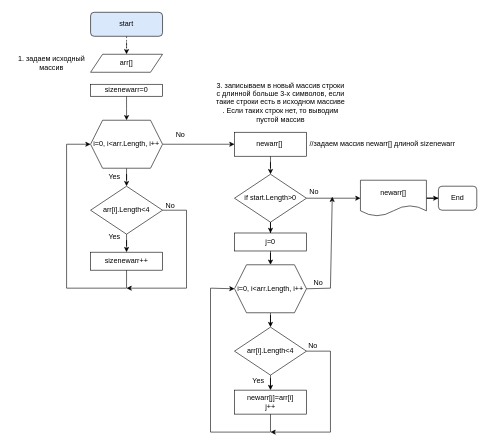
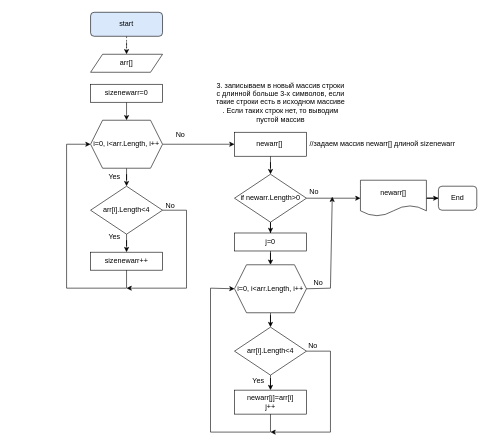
  <mxCell id="0" />
  <mxCell id="1" parent="0" />
  <mxCell id="2" value="" style="edgeStyle=orthogonalEdgeStyle;rounded=0;orthogonalLoop=1;jettySize=auto;html=1;entryX=0.5;entryY=0;entryDx=0;entryDy=0;dashed=1;" edge="1" parent="1" source="3" target="4"><mxGeometry relative="1" as="geometry"><Array as="points" /></mxGeometry></mxCell>
  <mxCell id="3" value="start" style="rounded=1;whiteSpace=wrap;html=1;fontSize=12;glass=0;strokeWidth=1;shadow=0;fillColor=#dae8fc;" parent="1" vertex="1"><mxGeometry x="150" y="20" width="120" height="40" as="geometry" /></mxCell>
  <mxCell id="4" value="arr[]" style="shape=parallelogram;perimeter=parallelogramPerimeter;whiteSpace=wrap;html=1;fixedSize=1;" vertex="1" parent="1"><mxGeometry x="150" y="90" width="120" height="30" as="geometry" /></mxCell>
  <mxCell id="5" value="" style="edgeStyle=orthogonalEdgeStyle;rounded=0;orthogonalLoop=1;jettySize=auto;html=1;" edge="1" parent="1" source="6"><mxGeometry relative="1" as="geometry"><mxPoint x="210" y="200" as="targetPoint" /></mxGeometry></mxCell>
- <mxCell id="6" value="sizenewarr=0" style="rounded=0;whiteSpace=wrap;html=1;" vertex="1" parent="1"><mxGeometry x="150" y="140" width="120" height="20" as="geometry" /></mxCell>
+ <mxCell id="6" value="sizenewarr=0" style="rounded=0;whiteSpace=wrap;html=1;" vertex="1" parent="1"><mxGeometry x="150" y="140" width="120" height="30" as="geometry" /></mxCell>
  <mxCell id="7" value="" style="edgeStyle=orthogonalEdgeStyle;rounded=0;orthogonalLoop=1;jettySize=auto;html=1;" edge="1" parent="1" source="9" target="11"><mxGeometry relative="1" as="geometry" /></mxCell>
  <mxCell id="8" value="" style="edgeStyle=orthogonalEdgeStyle;rounded=0;orthogonalLoop=1;jettySize=auto;html=1;entryX=0;entryY=0.5;entryDx=0;entryDy=0;" edge="1" parent="1" source="9" target="42"><mxGeometry relative="1" as="geometry"><mxPoint x="390" y="240" as="targetPoint" /></mxGeometry></mxCell>
  <mxCell id="9" value="i=0, i&amp;lt;arr.Length, i++" style="shape=hexagon;perimeter=hexagonPerimeter2;whiteSpace=wrap;html=1;fixedSize=1;" vertex="1" parent="1"><mxGeometry x="150" y="200" width="120" height="80" as="geometry" /></mxCell>
  <mxCell id="10" value="" style="edgeStyle=orthogonalEdgeStyle;rounded=0;orthogonalLoop=1;jettySize=auto;html=1;" edge="1" parent="1" source="11" target="12"><mxGeometry relative="1" as="geometry" /></mxCell>
  <mxCell id="11" value="arr[i].Length&amp;lt;4" style="rhombus;whiteSpace=wrap;html=1;" vertex="1" parent="1"><mxGeometry x="150" y="310" width="120" height="80" as="geometry" /></mxCell>
  <mxCell id="12" value="sizenewarr++" style="rounded=0;whiteSpace=wrap;html=1;" vertex="1" parent="1"><mxGeometry x="150" y="420" width="120" height="30" as="geometry" /></mxCell>
  <mxCell id="13" value="Yes" style="text;html=1;align=center;verticalAlign=middle;whiteSpace=wrap;rounded=0;" vertex="1" parent="1"><mxGeometry x="160" y="280" width="60" height="30" as="geometry" /></mxCell>
  <mxCell id="14" value="Yes" style="text;html=1;align=center;verticalAlign=middle;whiteSpace=wrap;rounded=0;" vertex="1" parent="1"><mxGeometry x="160" y="380" width="60" height="30" as="geometry" /></mxCell>
  <mxCell id="15" value="" style="endArrow=classic;html=1;rounded=0;exitX=0.5;exitY=1;exitDx=0;exitDy=0;entryX=0;entryY=0.5;entryDx=0;entryDy=0;" edge="1" parent="1" source="12" target="9"><mxGeometry width="50" height="50" relative="1" as="geometry"><mxPoint x="240" y="280" as="sourcePoint" /><mxPoint x="250" y="490" as="targetPoint" /><Array as="points"><mxPoint x="210" y="480" /><mxPoint x="110" y="480" /><mxPoint x="110" y="240" /></Array></mxGeometry></mxCell>
  <mxCell id="16" value="" style="endArrow=classic;html=1;rounded=0;exitX=1;exitY=0.5;exitDx=0;exitDy=0;" edge="1" parent="1" source="11"><mxGeometry width="50" height="50" relative="1" as="geometry"><mxPoint x="240" y="280" as="sourcePoint" /><mxPoint x="210" y="480" as="targetPoint" /><Array as="points"><mxPoint x="310" y="350" /><mxPoint x="310" y="480" /></Array></mxGeometry></mxCell>
  <mxCell id="17" value="No" style="text;html=1;align=center;verticalAlign=middle;whiteSpace=wrap;rounded=0;" vertex="1" parent="1"><mxGeometry x="253" y="327" width="60" height="30" as="geometry" /></mxCell>
  <mxCell id="18" value="" style="edgeStyle=orthogonalEdgeStyle;rounded=0;orthogonalLoop=1;jettySize=auto;html=1;" edge="1" parent="1" source="20" target="22"><mxGeometry relative="1" as="geometry" /></mxCell>
  <mxCell id="19" value="" style="edgeStyle=orthogonalEdgeStyle;rounded=0;orthogonalLoop=1;jettySize=auto;html=1;entryX=0.5;entryY=0;entryDx=0;entryDy=0;" edge="1" parent="1" source="20" target="28"><mxGeometry relative="1" as="geometry" /></mxCell>
- <mxCell id="20" value="if start.Length&amp;gt;0" style="rhombus;whiteSpace=wrap;html=1;" vertex="1" parent="1"><mxGeometry x="390" y="290" width="120" height="80" as="geometry" /></mxCell>
+ <mxCell id="20" value="if newarr.Length&amp;gt;0" style="rhombus;whiteSpace=wrap;html=1;" vertex="1" parent="1"><mxGeometry x="390" y="290" width="120" height="80" as="geometry" /></mxCell>
  <mxCell id="21" value="" style="edgeStyle=orthogonalEdgeStyle;rounded=0;orthogonalLoop=1;jettySize=auto;html=1;" edge="1" parent="1" source="22" target="23"><mxGeometry relative="1" as="geometry" /></mxCell>
  <mxCell id="22" value="newarr[]" style="shape=document;whiteSpace=wrap;html=1;boundedLbl=1;" vertex="1" parent="1"><mxGeometry x="600" y="300" width="110" height="60" as="geometry" /></mxCell>
  <mxCell id="23" value="End" style="rounded=1;whiteSpace=wrap;html=1;fontSize=12;glass=0;strokeWidth=1;shadow=0;" vertex="1" parent="1"><mxGeometry x="730" y="310" width="64" height="40" as="geometry" /></mxCell>
  <mxCell id="24" value="No" style="text;html=1;align=center;verticalAlign=middle;whiteSpace=wrap;rounded=0;" vertex="1" parent="1"><mxGeometry x="493" y="305" width="60" height="30" as="geometry" /></mxCell>
  <mxCell id="25" value="" style="edgeStyle=orthogonalEdgeStyle;rounded=0;orthogonalLoop=1;jettySize=auto;html=1;" edge="1" parent="1" source="26" target="31"><mxGeometry relative="1" as="geometry" /></mxCell>
  <mxCell id="26" value="arr[i].Length&amp;lt;4" style="rhombus;whiteSpace=wrap;html=1;" vertex="1" parent="1"><mxGeometry x="390" y="545" width="120" height="80" as="geometry" /></mxCell>
  <mxCell id="27" value="" style="edgeStyle=orthogonalEdgeStyle;rounded=0;orthogonalLoop=1;jettySize=auto;html=1;" edge="1" parent="1" source="28" target="30"><mxGeometry relative="1" as="geometry" /></mxCell>
  <mxCell id="28" value="j=0" style="rounded=0;whiteSpace=wrap;html=1;" vertex="1" parent="1"><mxGeometry x="390" y="388" width="120" height="30" as="geometry" /></mxCell>
  <mxCell id="29" value="" style="edgeStyle=orthogonalEdgeStyle;rounded=0;orthogonalLoop=1;jettySize=auto;html=1;" edge="1" parent="1" source="30" target="26"><mxGeometry relative="1" as="geometry" /></mxCell>
  <mxCell id="30" value="i=0, i&amp;lt;arr.Length, i++" style="shape=hexagon;perimeter=hexagonPerimeter2;whiteSpace=wrap;html=1;fixedSize=1;" vertex="1" parent="1"><mxGeometry x="390" y="441" width="120" height="80" as="geometry" /></mxCell>
  <mxCell id="31" value="newarr[j]=arr[i]&lt;div&gt;j++&lt;/div&gt;" style="rounded=0;whiteSpace=wrap;html=1;" vertex="1" parent="1"><mxGeometry x="390" y="650" width="120" height="40" as="geometry" /></mxCell>
  <mxCell id="32" value="Yes" style="text;html=1;align=center;verticalAlign=middle;whiteSpace=wrap;rounded=0;" vertex="1" parent="1"><mxGeometry x="400" y="620" width="60" height="30" as="geometry" /></mxCell>
  <mxCell id="33" value="No" style="text;html=1;align=center;verticalAlign=middle;whiteSpace=wrap;rounded=0;" vertex="1" parent="1"><mxGeometry x="491" y="562" width="60" height="30" as="geometry" /></mxCell>
  <mxCell id="34" value="" style="endArrow=classic;html=1;rounded=0;exitX=0.5;exitY=1;exitDx=0;exitDy=0;entryX=0;entryY=0.5;entryDx=0;entryDy=0;" edge="1" parent="1" source="31" target="30"><mxGeometry width="50" height="50" relative="1" as="geometry"><mxPoint x="340" y="520" as="sourcePoint" /><mxPoint x="360" y="500" as="targetPoint" /><Array as="points"><mxPoint x="450" y="720" /><mxPoint x="350" y="720" /><mxPoint x="350" y="480" /></Array></mxGeometry></mxCell>
  <mxCell id="35" value="" style="endArrow=classic;html=1;rounded=0;exitX=1;exitY=0.5;exitDx=0;exitDy=0;" edge="1" parent="1" source="26"><mxGeometry width="50" height="50" relative="1" as="geometry"><mxPoint x="340" y="520" as="sourcePoint" /><mxPoint x="450" y="720" as="targetPoint" /><Array as="points"><mxPoint x="550" y="585" /><mxPoint x="550" y="720" /></Array></mxGeometry></mxCell>
  <mxCell id="36" value="" style="endArrow=classic;html=1;rounded=0;exitX=1;exitY=0.5;exitDx=0;exitDy=0;entryX=1;entryY=0.75;entryDx=0;entryDy=0;" edge="1" parent="1" source="30" target="24"><mxGeometry width="50" height="50" relative="1" as="geometry"><mxPoint x="480" y="520" as="sourcePoint" /><mxPoint x="530" y="470" as="targetPoint" /><Array as="points"><mxPoint x="550" y="480" /></Array></mxGeometry></mxCell>
  <mxCell id="37" value="No" style="text;html=1;align=center;verticalAlign=middle;whiteSpace=wrap;rounded=0;" vertex="1" parent="1"><mxGeometry x="500" y="457" width="60" height="30" as="geometry" /></mxCell>
- <mxCell id="38" value="1.&amp;nbsp;&lt;span style=&quot;background-color: initial;&quot;&gt;задаем исходный массив&lt;/span&gt;" style="text;html=1;align=center;verticalAlign=middle;whiteSpace=wrap;rounded=0;" vertex="1" parent="1"><mxGeometry x="20" y="90" width="130" height="30" as="geometry" /></mxCell>
  <mxCell id="39" value="3. записываем в новый массив строки с длинной больше 3-х символов, если такие строки есть в исходном массиве . Если таких строк нет, то выводим пустой массив" style="text;html=1;align=center;verticalAlign=middle;whiteSpace=wrap;rounded=0;" vertex="1" parent="1"><mxGeometry x="357" y="120" width="220" height="100" as="geometry" /></mxCell>
  <mxCell id="40" value="" style="edgeStyle=orthogonalEdgeStyle;rounded=0;orthogonalLoop=1;jettySize=auto;html=1;" edge="1" parent="1"><mxGeometry relative="1" as="geometry"><mxPoint x="450" y="260" as="sourcePoint" /><mxPoint x="450" y="240" as="targetPoint" /></mxGeometry></mxCell>
  <mxCell id="41" value="" style="edgeStyle=orthogonalEdgeStyle;rounded=0;orthogonalLoop=1;jettySize=auto;html=1;" edge="1" parent="1" source="42" target="20"><mxGeometry relative="1" as="geometry" /></mxCell>
  <mxCell id="42" value="newarr[]&amp;nbsp;" style="rounded=0;whiteSpace=wrap;html=1;" vertex="1" parent="1"><mxGeometry x="390" y="220" width="120" height="40" as="geometry" /></mxCell>
  <mxCell id="43" value="//задаем массив newarr[] длиной sizenewarr" style="text;html=1;align=center;verticalAlign=middle;whiteSpace=wrap;rounded=0;" vertex="1" parent="1"><mxGeometry x="497" y="220" width="280" height="40" as="geometry" /></mxCell>
  <mxCell id="44" value="No" style="text;html=1;align=center;verticalAlign=middle;whiteSpace=wrap;rounded=0;" vertex="1" parent="1"><mxGeometry x="270" y="210" width="60" height="30" as="geometry" /></mxCell>
